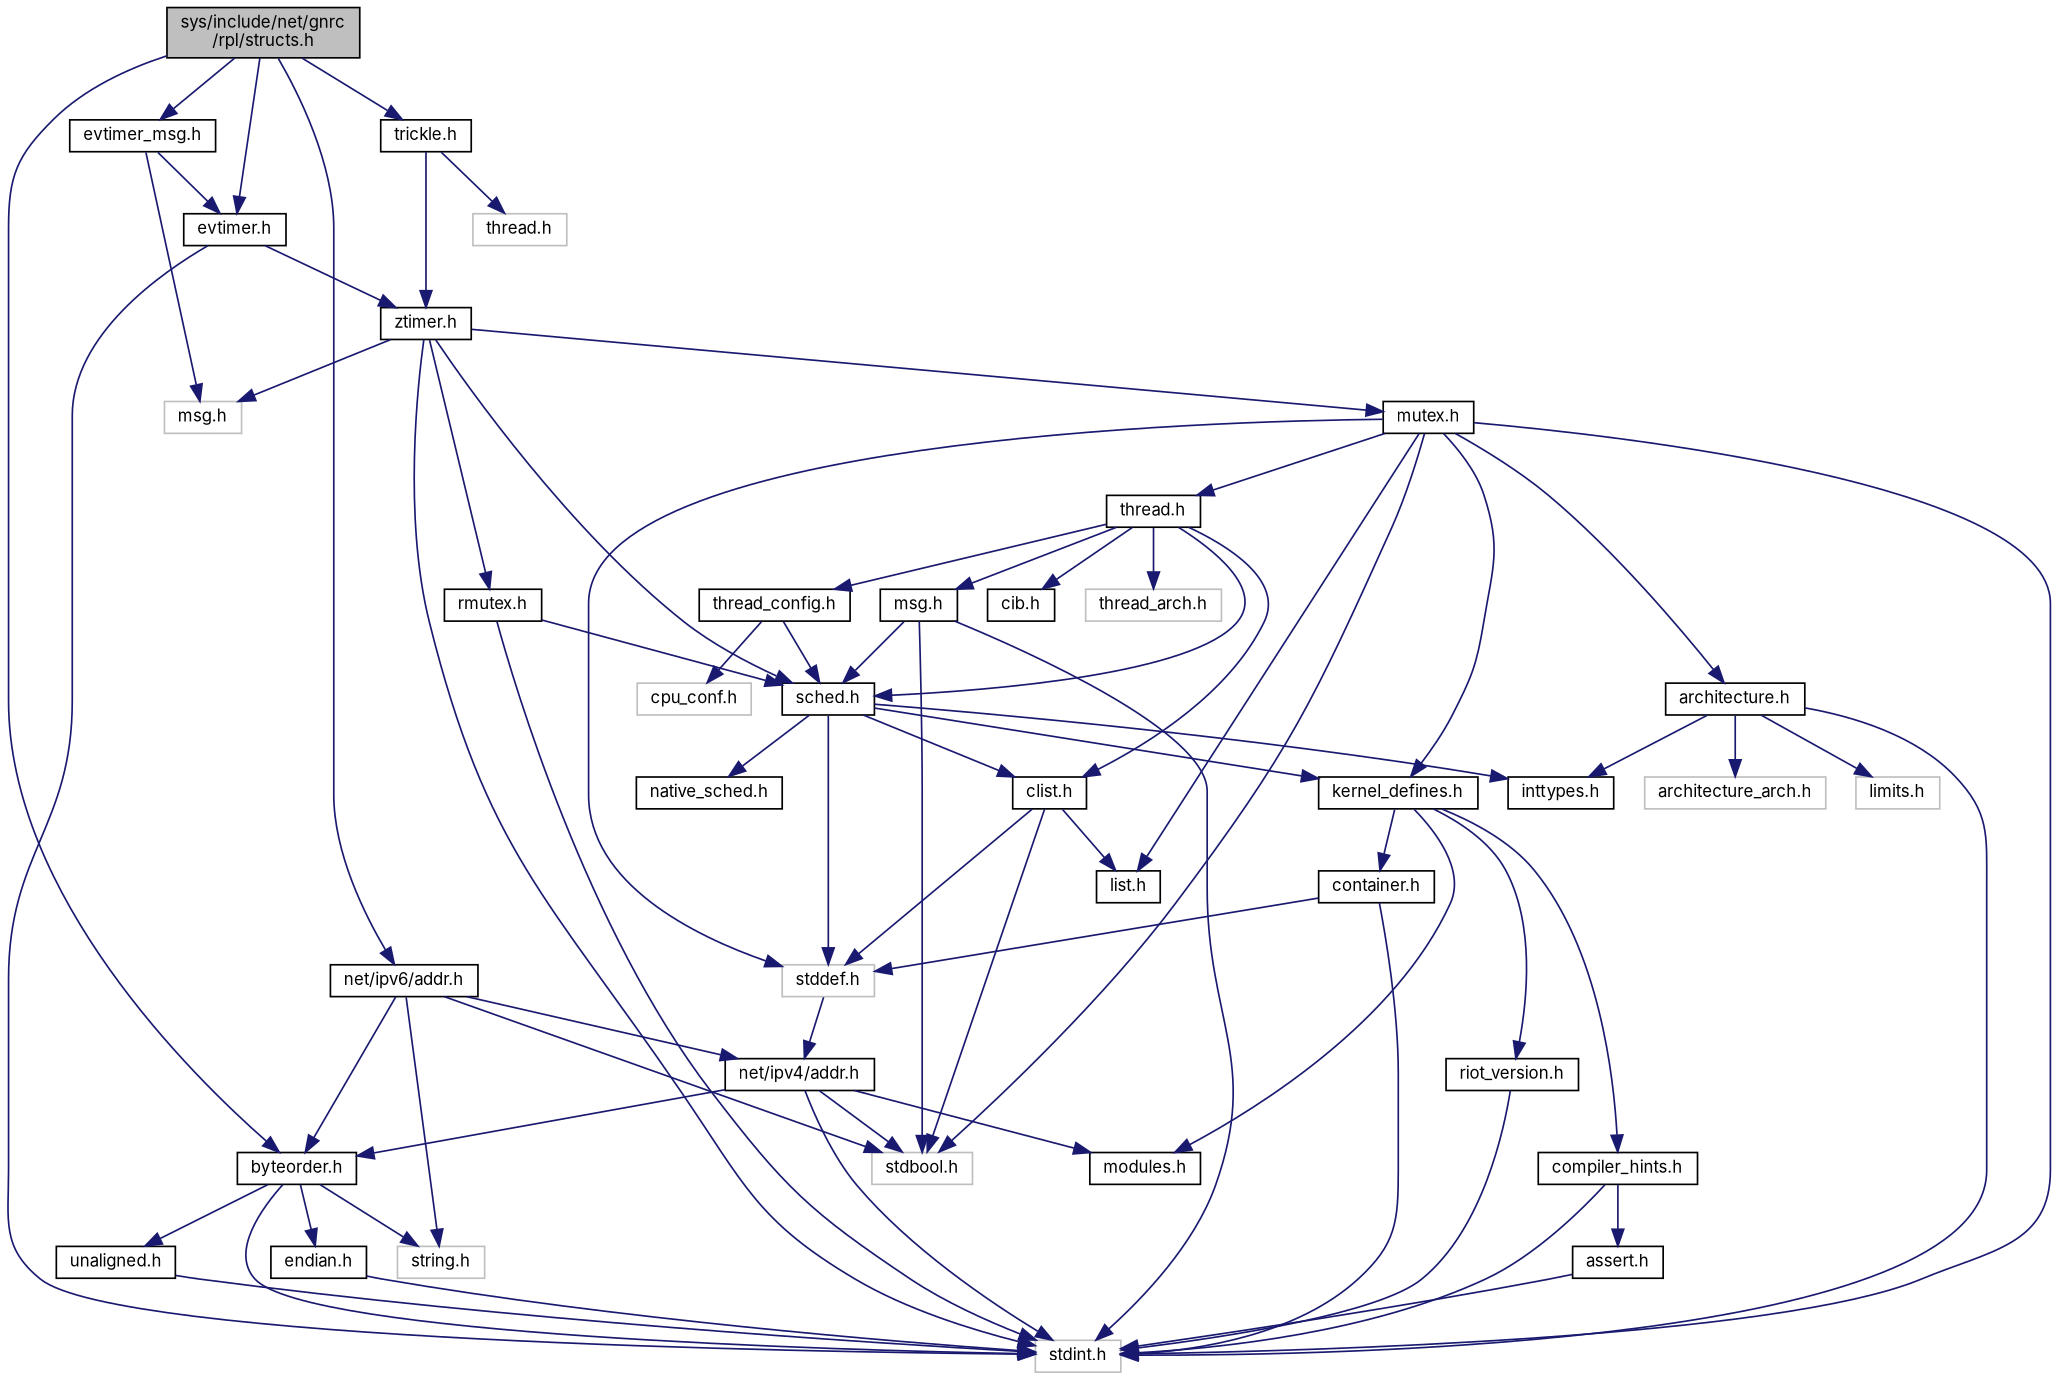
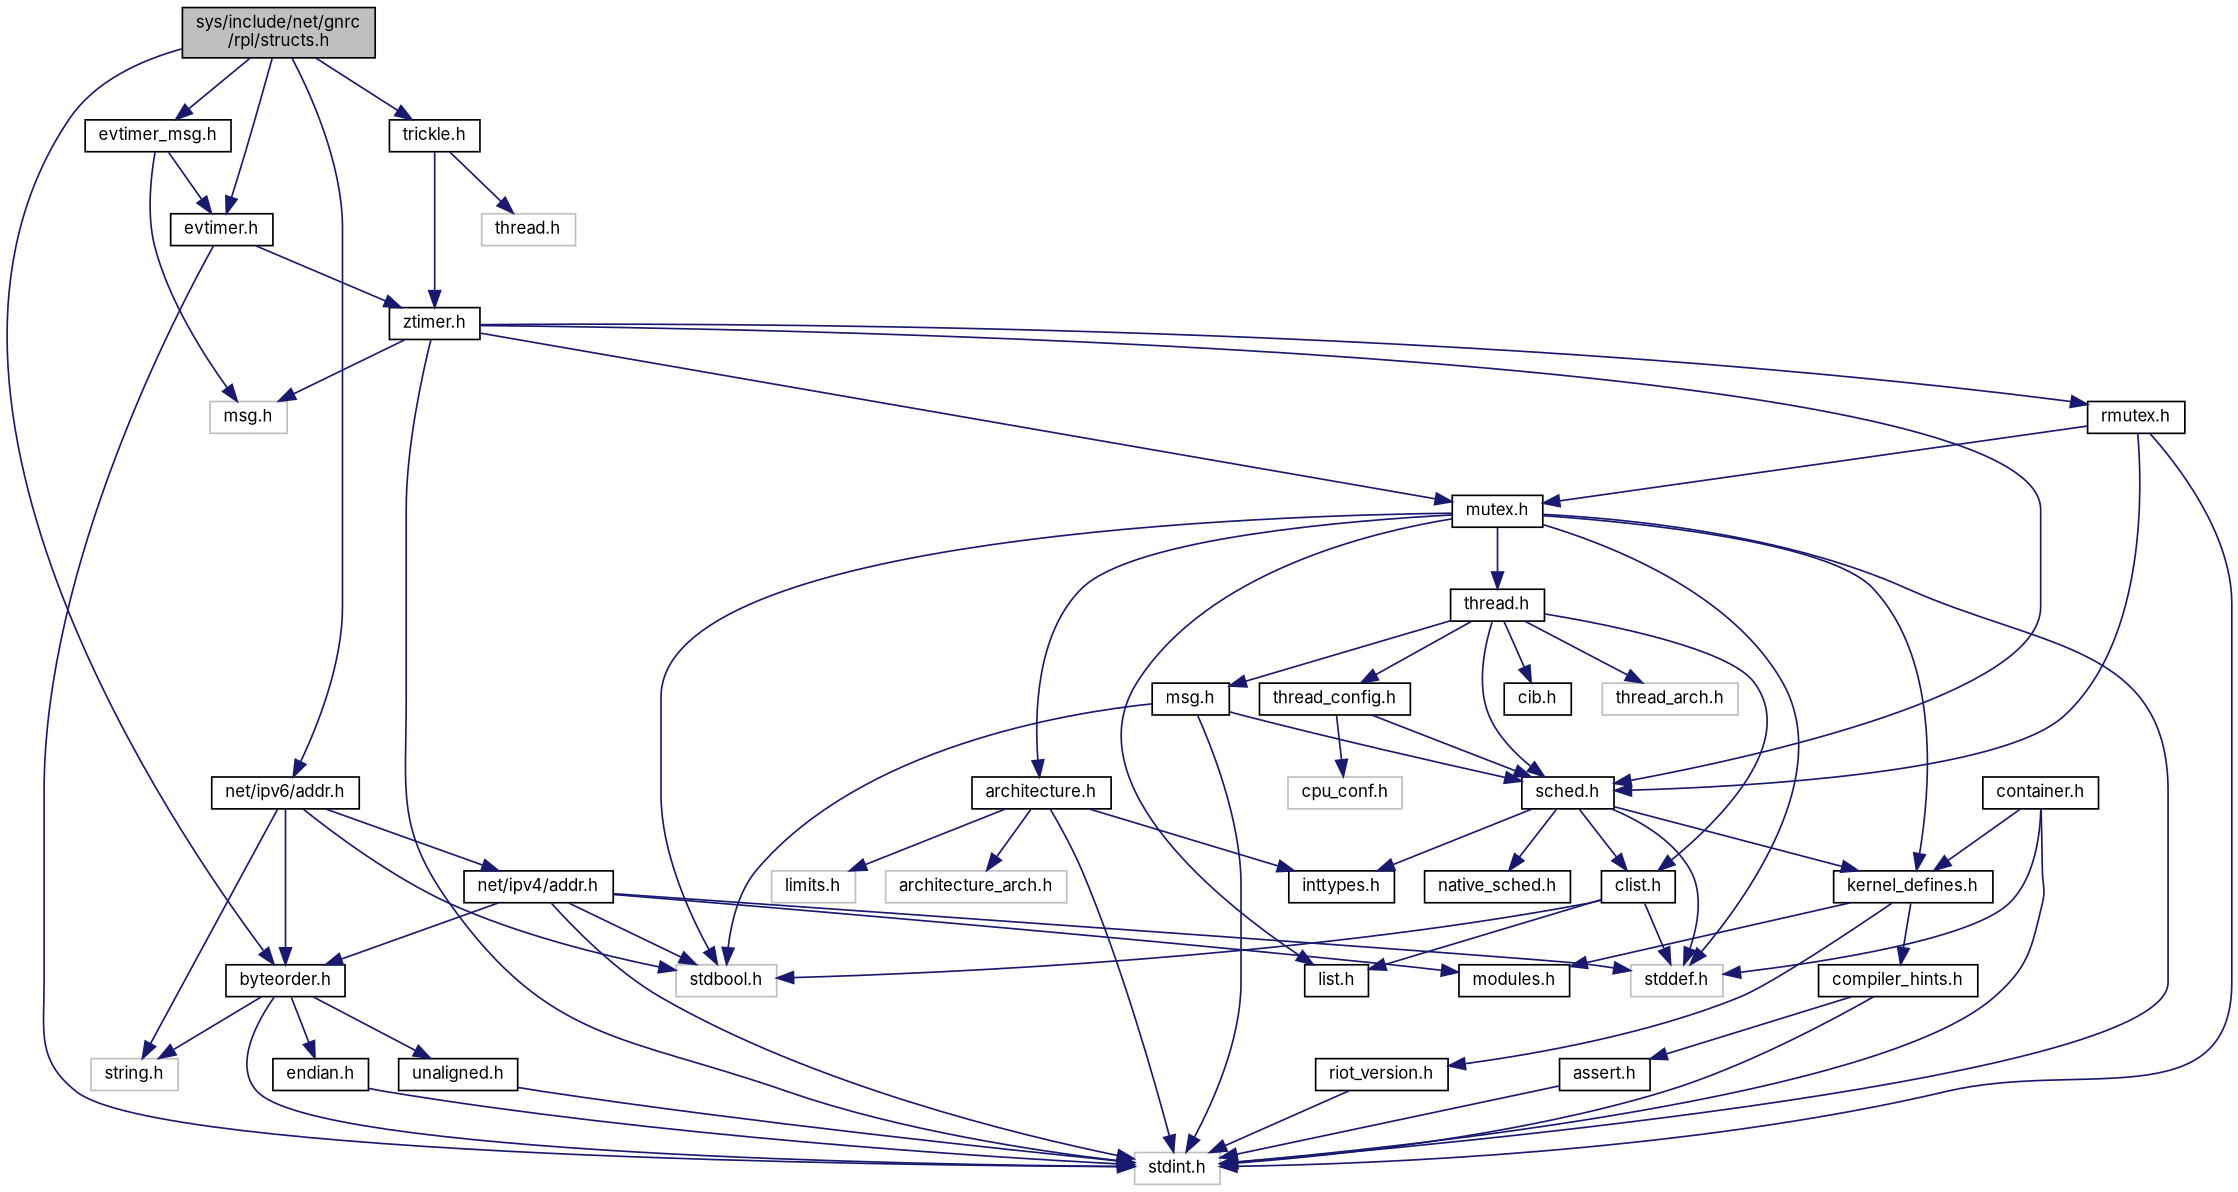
  digraph {
    fontname=Inter
    node [color=black fillcolor=white fontname=Inter fontsize=10 shape=record style=filled]
    edge [color=midnightblue fontname=Inter fontsize=10 labelfontname=Helvetica labelfontsize=10 style=solid]
    n1 [fillcolor=grey75 fontcolor=black height=0.2 label="sys/include/net/gnrc\l/rpl/structs.h" width=0.4]
    n2 [height=0.2 label="byteorder.h" width=0.4]
    n3 [height=0.2 label="net/ipv6/addr.h" width=0.4]
    n4 [height=0.2 label="evtimer.h" width=0.4]
    n5 [height=0.2 label="evtimer_msg.h" width=0.4]
    n6 [height=0.2 label="trickle.h" width=0.4]
    n7 [color=grey75 height=0.2 label="string.h" width=0.4]
    n8 [color=grey75 height=0.2 label="stdint.h" width=0.4]
    n9 [height=0.2 label="endian.h" width=0.4]
    n10 [height=0.2 label="unaligned.h" width=0.4]
    n11 [color=grey75 height=0.2 label="stdbool.h" width=0.4]
    n12 [height=0.2 label="net/ipv4/addr.h" width=0.4]
    n13 [height=0.2 label="ztimer.h" width=0.4]
    n14 [color=grey75 height=0.2 label="msg.h" width=0.4]
    n15 [color=grey75 height=0.2 label="thread.h" width=0.4]
    n16 [color=grey75 height=0.2 label="stddef.h" width=0.4]
    n17 [height=0.2 label="modules.h" width=0.4]
    n18 [height=0.2 label="sched.h" width=0.4]
    n19 [height=0.2 label="mutex.h" width=0.4]
    n20 [height=0.2 label="rmutex.h" width=0.4]
    n21 [height=0.2 label="inttypes.h" width=0.4]
    n22 [height=0.2 label="kernel_defines.h" width=0.4]
    n23 [height=0.2 label="native_sched.h" width=0.4]
    n24 [height=0.2 label="clist.h" width=0.4]
    n25 [height=0.2 label="list.h" width=0.4]
    n26 [height=0.2 label="architecture.h" width=0.4]
    n27 [height=0.2 label="thread.h" width=0.4]
    n28 [height=0.2 label="riot_version.h" width=0.4]
    n29 [height=0.2 label="compiler_hints.h" width=0.4]
    n30 [height=0.2 label="container.h" width=0.4]
    n31 [height=0.2 label="assert.h" width=0.4]
    n32 [color=grey75 height=0.2 label="limits.h" width=0.4]
    n33 [color=grey75 height=0.2 label="architecture_arch.h" width=0.4]
    n34 [height=0.2 label="cib.h" width=0.4]
    n35 [height=0.2 label="msg.h" width=0.4]
    n36 [height=0.2 label="thread_config.h" width=0.4]
    n37 [color=grey75 height=0.2 label="thread_arch.h" width=0.4]
    n38 [color=grey75 height=0.2 label="cpu_conf.h" width=0.4]
    n1 -> n2
    n1 -> n3
    n1 -> n4
    n1 -> n5
    n1 -> n6
    n2 -> n7
    n2 -> n8
    n2 -> n9
    n2 -> n10
    n3 -> n2
    n3 -> n7
    n3 -> n11
    n3 -> n12
    n4 -> n8
    n4 -> n13
    n5 -> n4
    n5 -> n14
    n6 -> n13
    n6 -> n15
    n9 -> n8
    n10 -> n8
    n12 -> n2
    n12 -> n8
    n12 -> n11
-   n16 -> n12
+   n12 -> n16
    n12 -> n17
    n13 -> n8
    n13 -> n14
    n13 -> n18
    n13 -> n19
    n13 -> n20
    n18 -> n16
    n18 -> n21
    n18 -> n22
    n18 -> n23
    n18 -> n24
    n19 -> n8
    n19 -> n11
    n19 -> n16
    n19 -> n22
    n19 -> n25
    n19 -> n26
    n19 -> n27
    n20 -> n8
    n20 -> n18
+   n20 -> n19
    n22 -> n17
    n22 -> n28
    n22 -> n29
-   n22 -> n30
+   n30 -> n22
    n24 -> n11
    n24 -> n16
    n24 -> n25
    n26 -> n8
    n26 -> n21
    n26 -> n32
    n26 -> n33
    n27 -> n18
    n27 -> n24
    n27 -> n34
    n27 -> n35
    n27 -> n36
    n27 -> n37
    n28 -> n8
    n29 -> n8
    n29 -> n31
    n30 -> n8
    n30 -> n16
    n31 -> n8
    n35 -> n8
    n35 -> n11
    n35 -> n18
    n36 -> n18
    n36 -> n38
  }
